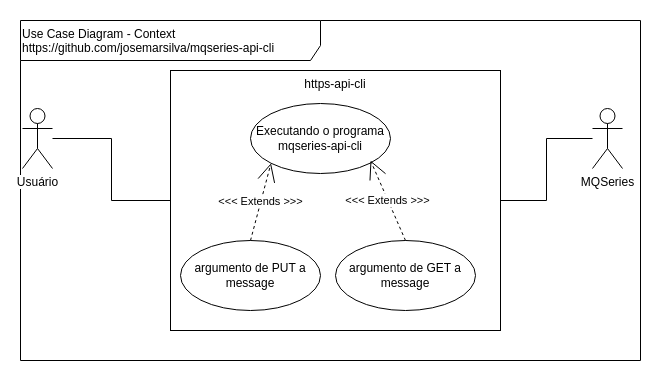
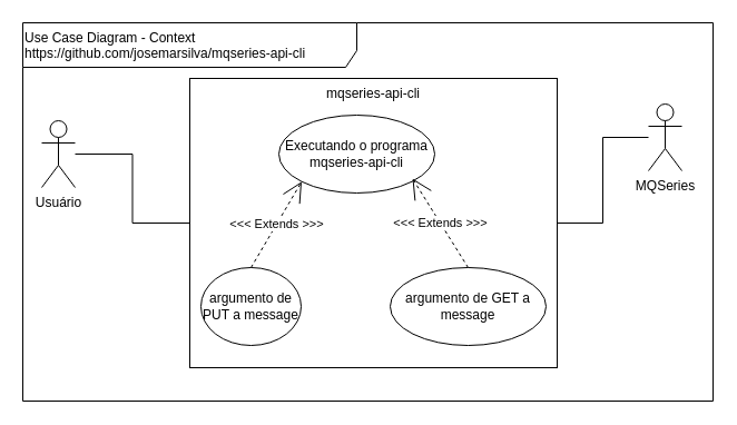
  <mxCell id="0" />
  <mxCell id="1" parent="0" />
  <mxCell id="2" value="Use Case Diagram - Context&lt;br&gt;https://github.com/josemarsilva/mqseries-api-cli" style="shape=umlFrame;whiteSpace=wrap;html=1;width=300;height=40;verticalAlign=top;align=left;" parent="1" vertex="1"><mxGeometry x="20" y="20" width="620" height="340" as="geometry" /></mxCell>
- <mxCell id="3" value="&lt;div style=&quot;text-align: center&quot;&gt;&lt;span&gt;Usuário&lt;/span&gt;&lt;/div&gt;" style="shape=umlActor;verticalLabelPosition=bottom;labelBackgroundColor=#ffffff;verticalAlign=top;html=1;align=center;" parent="1" vertex="1"><mxGeometry x="22" y="108" width="30" height="60" as="geometry" /></mxCell>
- <mxCell id="4" value="https-api-cli" style="rounded=0;whiteSpace=wrap;html=1;align=center;verticalAlign=top;" parent="1" vertex="1"><mxGeometry x="170" y="70" width="330" height="260" as="geometry" /></mxCell>
+ <mxCell id="3" value="&lt;div style=&quot;text-align: center&quot;&gt;&lt;span&gt;Usuário&lt;/span&gt;&lt;/div&gt;" style="shape=umlActor;verticalLabelPosition=bottom;labelBackgroundColor=#ffffff;verticalAlign=top;html=1;align=center;" parent="1" vertex="1"><mxGeometry x="37" y="108" width="30" height="60" as="geometry" /></mxCell>
+ <mxCell id="4" value="mqseries-api-cli" style="rounded=0;whiteSpace=wrap;html=1;align=center;verticalAlign=top;" parent="1" vertex="1"><mxGeometry x="170" y="70" width="330" height="260" as="geometry" /></mxCell>
  <mxCell id="5" value="Executando o programa mqseries-api-cli" style="ellipse;whiteSpace=wrap;html=1;align=center;" parent="1" vertex="1"><mxGeometry x="250" y="103" width="140" height="70" as="geometry" /></mxCell>
  <mxCell id="6" style="edgeStyle=orthogonalEdgeStyle;rounded=0;orthogonalLoop=1;jettySize=auto;html=1;endArrow=none;endFill=0;" parent="1" source="3" target="4" edge="1"><mxGeometry relative="1" as="geometry" /></mxCell>
  <mxCell id="7" style="edgeStyle=orthogonalEdgeStyle;rounded=0;orthogonalLoop=1;jettySize=auto;html=1;endArrow=none;endFill=0;" parent="1" source="8" target="4" edge="1"><mxGeometry relative="1" as="geometry" /></mxCell>
- <mxCell id="8" value="MQSeries" style="shape=umlActor;verticalLabelPosition=bottom;labelBackgroundColor=#ffffff;verticalAlign=top;html=1;align=center;" parent="1" vertex="1"><mxGeometry x="592" y="108" width="30" height="60" as="geometry" /></mxCell>
- <mxCell id="9" value="argumento de PUT a message" style="ellipse;whiteSpace=wrap;html=1;align=center;" parent="1" vertex="1"><mxGeometry x="180" y="240" width="140" height="70" as="geometry" /></mxCell>
- <mxCell id="10" value="argumento de GET a message" style="ellipse;whiteSpace=wrap;html=1;align=center;" parent="1" vertex="1"><mxGeometry x="335" y="240" width="140" height="70" as="geometry" /></mxCell>
+ <mxCell id="8" value="MQSeries" style="shape=umlActor;verticalLabelPosition=bottom;labelBackgroundColor=#ffffff;verticalAlign=top;html=1;align=center;" parent="1" vertex="1"><mxGeometry x="582" y="93" width="30" height="60" as="geometry" /></mxCell>
+ <mxCell id="9" value="argumento de PUT a message" style="ellipse;whiteSpace=wrap;html=1;align=center;" parent="1" vertex="1"><mxGeometry x="180" y="240" width="90" height="70" as="geometry" /></mxCell>
+ <mxCell id="10" value="argumento de GET a message" style="ellipse;whiteSpace=wrap;html=1;align=center;" parent="1" vertex="1"><mxGeometry x="350" y="240" width="140" height="70" as="geometry" /></mxCell>
  <mxCell id="11" value="&amp;lt;&amp;lt;&amp;lt; Extends &amp;gt;&amp;gt;&amp;gt;" style="endArrow=open;endSize=16;endFill=0;html=1;entryX=0;entryY=1;entryDx=0;entryDy=0;exitX=0.5;exitY=0;exitDx=0;exitDy=0;dashed=1;" edge="1" parent="1" source="9" target="5"><mxGeometry width="160" relative="1" as="geometry"><mxPoint x="120" y="440" as="sourcePoint" /><mxPoint x="280" y="440" as="targetPoint" /></mxGeometry></mxCell>
  <mxCell id="12" value="&amp;lt;&amp;lt;&amp;lt; Extends &amp;gt;&amp;gt;&amp;gt;" style="endArrow=open;endSize=16;endFill=0;html=1;exitX=0.5;exitY=0;exitDx=0;exitDy=0;dashed=1;" edge="1" parent="1" source="10"><mxGeometry width="160" relative="1" as="geometry"><mxPoint x="260" y="250" as="sourcePoint" /><mxPoint x="370" y="160" as="targetPoint" /></mxGeometry></mxCell>
